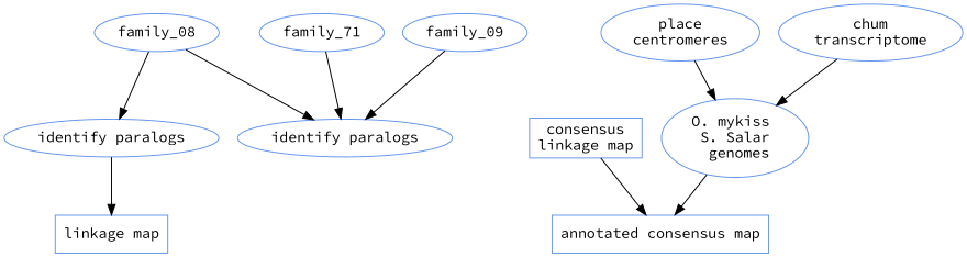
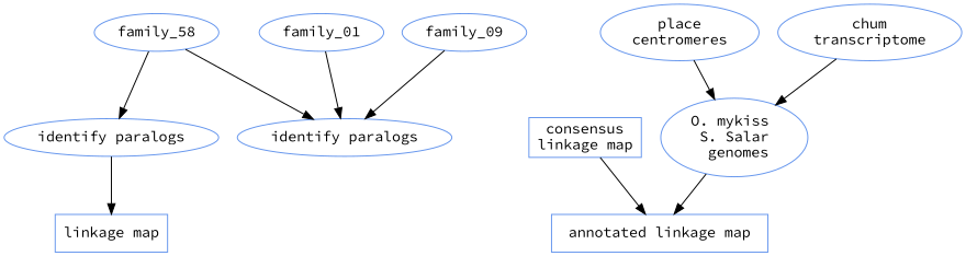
  digraph {
    fontname="Source Code Pro"
    node [color=cornflowerblue fontname="Source Code Pro"]
    edge [fontname="Source Code Pro"]
    n1 [label="identify paralogs"]
    n2 [label="linkage map" shape=rect]
-   family_08
+   family_08 [label=family_58]
    n4 [label="identify paralogs"]
-   family_01 [label=family_71]
+   family_01
    family_09
    n7 [label="consensus\nlinkage map" shape=rect]
-   n8 [label="annotated consensus map" shape=rect]
+   n8 [label="annotated linkage map" shape=rect]
    n9 [label="place\ncentromeres"]
    n10 [label="O. mykiss \n S. Salar \n genomes"]
    n11 [label="chum\ntranscriptome"]
    n1 -> n2
    family_08 -> n1
    family_08 -> n4
    family_01 -> n4
    family_09 -> n4
    n7 -> n8
    n9 -> n10
    n10 -> n8
    n11 -> n10
  }
